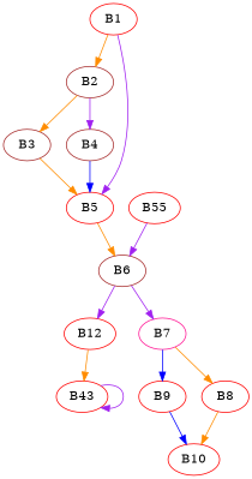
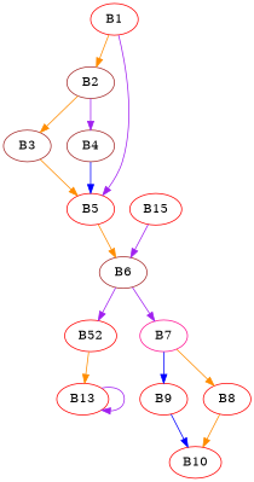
  strict digraph {
    node [color=red]
    edge [color=darkorange]
    B1 [entry=true]
    B2 [color=brown]
    B5
    B3 [color=brown]
    B4 [color=brown]
    B6 [color=brown]
-   B12
+   B12 [label=B52]
    B7 [color=deeppink]
-   B13 [label=B43]
+   B13
    B9
    B8
    B10
-   B15 [label=B55]
+   B15
    B1 -> B2
    B1 -> B5 [color=purple]
    B2 -> B3
    B2 -> B4 [color=purple]
    B5 -> B6
    B3 -> B5
    B4 -> B5 [color=blue]
    B6 -> B12 [color=purple]
    B6 -> B7 [color=purple]
    B12 -> B13
    B7 -> B9 [color=blue]
    B7 -> B8
    B13 -> B13 [color=purple]
    B9 -> B10 [color=blue]
    B8 -> B10
    B15 -> B6 [color=purple]
  }
